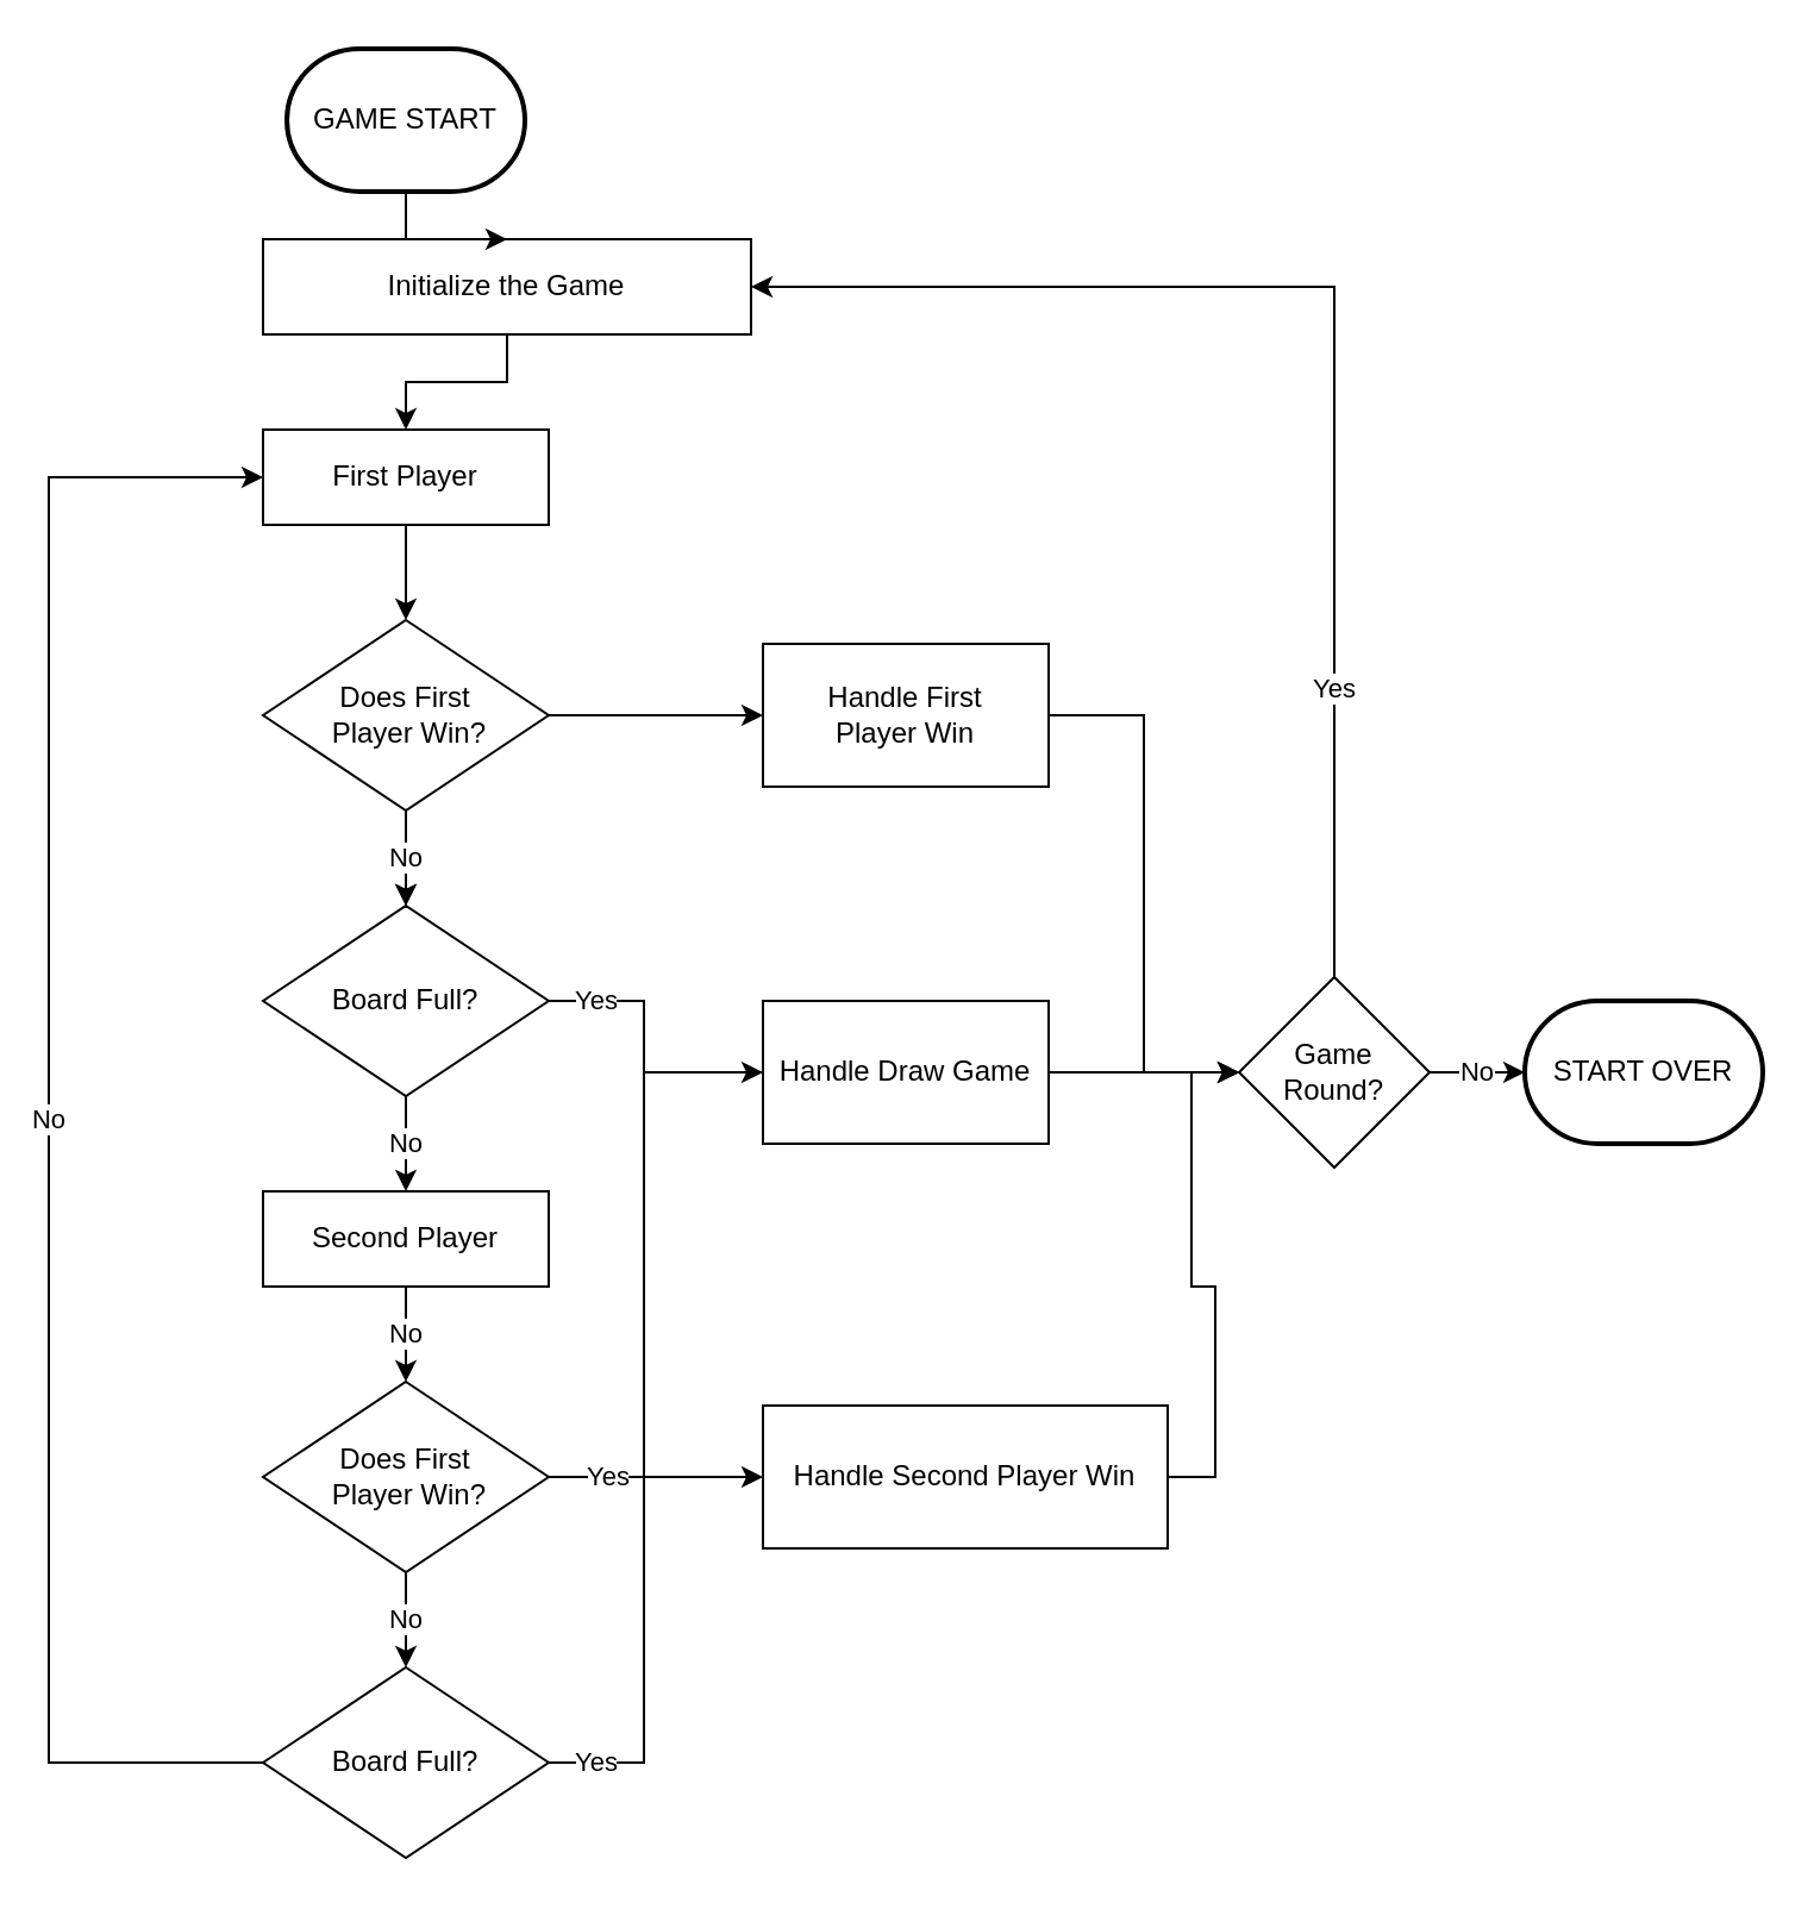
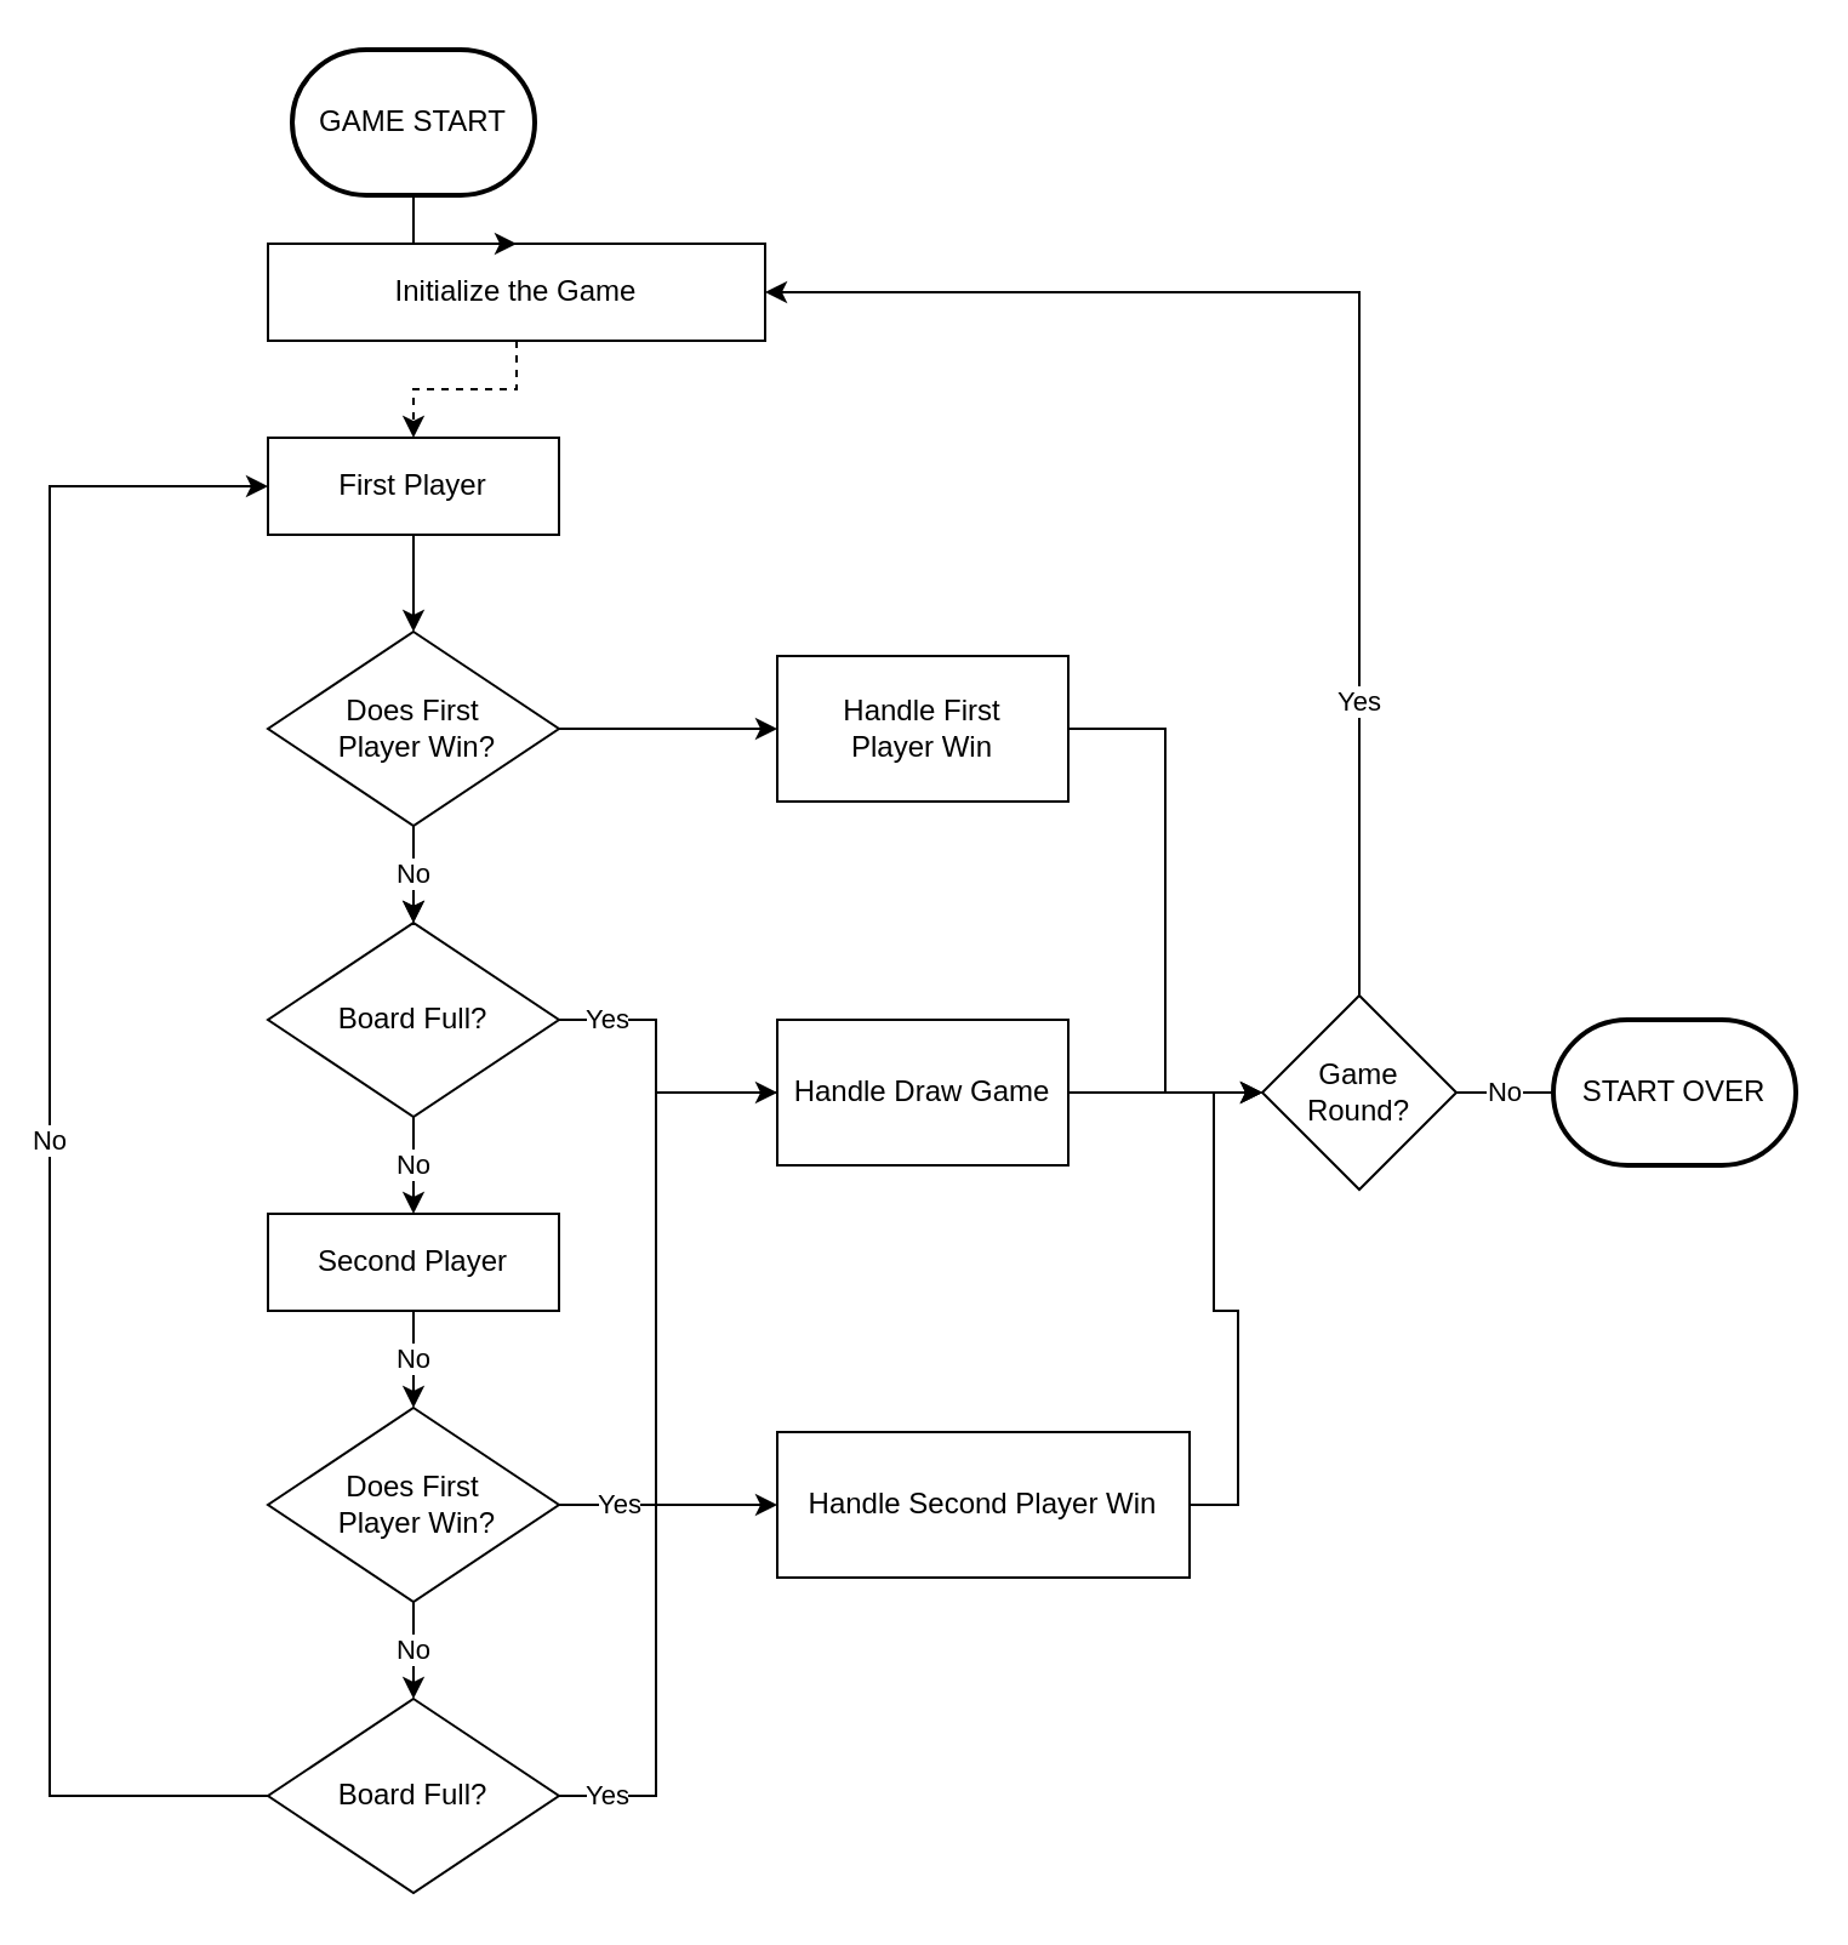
  <mxCell id="0" />
  <mxCell id="1" parent="0" />
- <mxCell id="2" value="" style="edgeStyle=orthogonalEdgeStyle;rounded=0;orthogonalLoop=1;jettySize=auto;html=1;entryX=0.5;entryY=0;entryDx=0;entryDy=0;" edge="1" parent="1" source="3" target="5"><mxGeometry relative="1" as="geometry"><mxPoint x="170" y="210" as="targetPoint" /></mxGeometry></mxCell>
+ <mxCell id="2" value="" style="edgeStyle=orthogonalEdgeStyle;rounded=0;orthogonalLoop=1;jettySize=auto;html=1;entryX=0.5;entryY=0;entryDx=0;entryDy=0;dashed=1;" edge="1" parent="1" source="3" target="5"><mxGeometry relative="1" as="geometry"><mxPoint x="170" y="210" as="targetPoint" /></mxGeometry></mxCell>
  <mxCell id="3" value="Initialize the Game" style="rounded=0;whiteSpace=wrap;html=1;" vertex="1" parent="1"><mxGeometry x="110" y="100" width="205" height="40" as="geometry" /></mxCell>
  <mxCell id="4" value="" style="edgeStyle=orthogonalEdgeStyle;rounded=0;orthogonalLoop=1;jettySize=auto;html=1;" edge="1" parent="1" source="5" target="9"><mxGeometry relative="1" as="geometry" /></mxCell>
  <mxCell id="5" value="First Player" style="rounded=0;whiteSpace=wrap;html=1;" vertex="1" parent="1"><mxGeometry x="110" y="180" width="120" height="40" as="geometry" /></mxCell>
  <mxCell id="6" value="" style="edgeStyle=orthogonalEdgeStyle;rounded=0;orthogonalLoop=1;jettySize=auto;html=1;" edge="1" parent="1" source="9" target="12"><mxGeometry relative="1" as="geometry" /></mxCell>
  <mxCell id="7" value="No" style="edgeStyle=orthogonalEdgeStyle;rounded=0;orthogonalLoop=1;jettySize=auto;html=1;" edge="1" parent="1" source="9" target="12"><mxGeometry relative="1" as="geometry" /></mxCell>
  <mxCell id="8" style="edgeStyle=orthogonalEdgeStyle;rounded=0;orthogonalLoop=1;jettySize=auto;html=1;" edge="1" parent="1" source="9" target="22"><mxGeometry relative="1" as="geometry" /></mxCell>
  <mxCell id="9" value="Does First&lt;br&gt;&amp;nbsp;Player Win?" style="rhombus;whiteSpace=wrap;html=1;" vertex="1" parent="1"><mxGeometry x="110" y="260" width="120" height="80" as="geometry" /></mxCell>
  <mxCell id="10" value="No" style="edgeStyle=orthogonalEdgeStyle;rounded=0;orthogonalLoop=1;jettySize=auto;html=1;" edge="1" parent="1" source="12" target="14"><mxGeometry relative="1" as="geometry" /></mxCell>
  <mxCell id="11" value="Yes" style="edgeStyle=orthogonalEdgeStyle;rounded=0;orthogonalLoop=1;jettySize=auto;html=1;entryX=0;entryY=0.5;entryDx=0;entryDy=0;" edge="1" parent="1" source="12" target="26"><mxGeometry x="-0.667" relative="1" as="geometry"><Array as="points"><mxPoint x="270" y="420" /><mxPoint x="270" y="450" /></Array><mxPoint as="offset" /></mxGeometry></mxCell>
  <mxCell id="12" value="Board Full?" style="rhombus;whiteSpace=wrap;html=1;" vertex="1" parent="1"><mxGeometry x="110" y="380" width="120" height="80" as="geometry" /></mxCell>
  <mxCell id="13" value="No" style="edgeStyle=orthogonalEdgeStyle;rounded=0;orthogonalLoop=1;jettySize=auto;html=1;entryX=0.5;entryY=0;entryDx=0;entryDy=0;" edge="1" parent="1" source="14" target="17"><mxGeometry relative="1" as="geometry" /></mxCell>
  <mxCell id="14" value="Second Player" style="whiteSpace=wrap;html=1;" vertex="1" parent="1"><mxGeometry x="110" y="500" width="120" height="40" as="geometry" /></mxCell>
  <mxCell id="15" value="No" style="edgeStyle=orthogonalEdgeStyle;rounded=0;orthogonalLoop=1;jettySize=auto;html=1;entryX=0.5;entryY=0;entryDx=0;entryDy=0;" edge="1" parent="1" source="17" target="20"><mxGeometry relative="1" as="geometry" /></mxCell>
  <mxCell id="16" value="Yes" style="edgeStyle=orthogonalEdgeStyle;rounded=0;orthogonalLoop=1;jettySize=auto;html=1;entryX=0;entryY=0.5;entryDx=0;entryDy=0;" edge="1" parent="1" source="17" target="24"><mxGeometry x="-0.455" relative="1" as="geometry"><mxPoint as="offset" /></mxGeometry></mxCell>
  <mxCell id="17" value="Does First&lt;br&gt;&amp;nbsp;Player Win?" style="rhombus;whiteSpace=wrap;html=1;" vertex="1" parent="1"><mxGeometry x="110" y="580" width="120" height="80" as="geometry" /></mxCell>
  <mxCell id="18" value="No" style="edgeStyle=orthogonalEdgeStyle;rounded=0;orthogonalLoop=1;jettySize=auto;html=1;entryX=0;entryY=0.5;entryDx=0;entryDy=0;" edge="1" parent="1" source="20" target="5"><mxGeometry relative="1" as="geometry"><Array as="points"><mxPoint x="20" y="740" /><mxPoint x="20" y="200" /></Array></mxGeometry></mxCell>
  <mxCell id="19" value="Yes" style="edgeStyle=orthogonalEdgeStyle;rounded=0;orthogonalLoop=1;jettySize=auto;html=1;" edge="1" parent="1" source="20"><mxGeometry x="-0.902" relative="1" as="geometry"><mxPoint x="350" y="450" as="targetPoint" /><Array as="points"><mxPoint x="270" y="740" /><mxPoint x="270" y="450" /></Array><mxPoint as="offset" /></mxGeometry></mxCell>
  <mxCell id="20" value="Board Full?" style="rhombus;whiteSpace=wrap;html=1;" vertex="1" parent="1"><mxGeometry x="110" y="700" width="120" height="80" as="geometry" /></mxCell>
  <mxCell id="21" value="" style="edgeStyle=orthogonalEdgeStyle;rounded=0;orthogonalLoop=1;jettySize=auto;html=1;entryX=0;entryY=0.5;entryDx=0;entryDy=0;" edge="1" parent="1" source="22" target="32"><mxGeometry relative="1" as="geometry" /></mxCell>
  <mxCell id="22" value="Handle First&lt;br&gt;Player Win" style="rounded=0;whiteSpace=wrap;html=1;" vertex="1" parent="1"><mxGeometry x="320" y="270" width="120" height="60" as="geometry" /></mxCell>
  <mxCell id="23" style="edgeStyle=orthogonalEdgeStyle;rounded=0;orthogonalLoop=1;jettySize=auto;html=1;entryX=0;entryY=0.5;entryDx=0;entryDy=0;" edge="1" parent="1" source="24" target="32"><mxGeometry relative="1" as="geometry" /></mxCell>
  <mxCell id="24" value="Handle Second Player Win" style="rounded=0;whiteSpace=wrap;html=1;" vertex="1" parent="1"><mxGeometry x="320" y="590" width="170" height="60" as="geometry" /></mxCell>
  <mxCell id="25" style="edgeStyle=orthogonalEdgeStyle;rounded=0;orthogonalLoop=1;jettySize=auto;html=1;entryX=0;entryY=0.5;entryDx=0;entryDy=0;" edge="1" parent="1" source="26" target="32"><mxGeometry relative="1" as="geometry" /></mxCell>
  <mxCell id="26" value="Handle Draw Game" style="rounded=0;whiteSpace=wrap;html=1;" vertex="1" parent="1"><mxGeometry x="320" y="420" width="120" height="60" as="geometry" /></mxCell>
  <mxCell id="27" style="edgeStyle=orthogonalEdgeStyle;rounded=0;orthogonalLoop=1;jettySize=auto;html=1;entryX=0.5;entryY=0;entryDx=0;entryDy=0;" edge="1" parent="1" source="28" target="3"><mxGeometry relative="1" as="geometry" /></mxCell>
  <mxCell id="28" value="GAME START" style="strokeWidth=2;html=1;shape=mxgraph.flowchart.terminator;whiteSpace=wrap;" vertex="1" parent="1"><mxGeometry x="120" y="20" width="100" height="60" as="geometry" /></mxCell>
  <mxCell id="29" value="START OVER" style="strokeWidth=2;html=1;shape=mxgraph.flowchart.terminator;whiteSpace=wrap;" vertex="1" parent="1"><mxGeometry x="640" y="420" width="100" height="60" as="geometry" /></mxCell>
  <mxCell id="30" value="Yes" style="edgeStyle=orthogonalEdgeStyle;rounded=0;orthogonalLoop=1;jettySize=auto;html=1;entryX=1;entryY=0.5;entryDx=0;entryDy=0;" edge="1" parent="1" source="32" target="3"><mxGeometry x="-0.548" relative="1" as="geometry"><Array as="points"><mxPoint x="560" y="120" /></Array><mxPoint as="offset" /></mxGeometry></mxCell>
- <mxCell id="31" value="No" style="edgeStyle=orthogonalEdgeStyle;rounded=0;orthogonalLoop=1;jettySize=auto;html=1;" edge="1" parent="1" source="32" target="29"><mxGeometry relative="1" as="geometry" /></mxCell>
+ <mxCell id="31" value="No" style="edgeStyle=orthogonalEdgeStyle;rounded=0;orthogonalLoop=1;jettySize=auto;html=1;endArrow=none;" edge="1" parent="1" source="32" target="29"><mxGeometry relative="1" as="geometry" /></mxCell>
  <mxCell id="32" value="Game&lt;br&gt;Round?" style="rhombus;whiteSpace=wrap;html=1;rounded=0;" vertex="1" parent="1"><mxGeometry x="520" y="410" width="80" height="80" as="geometry" /></mxCell>
